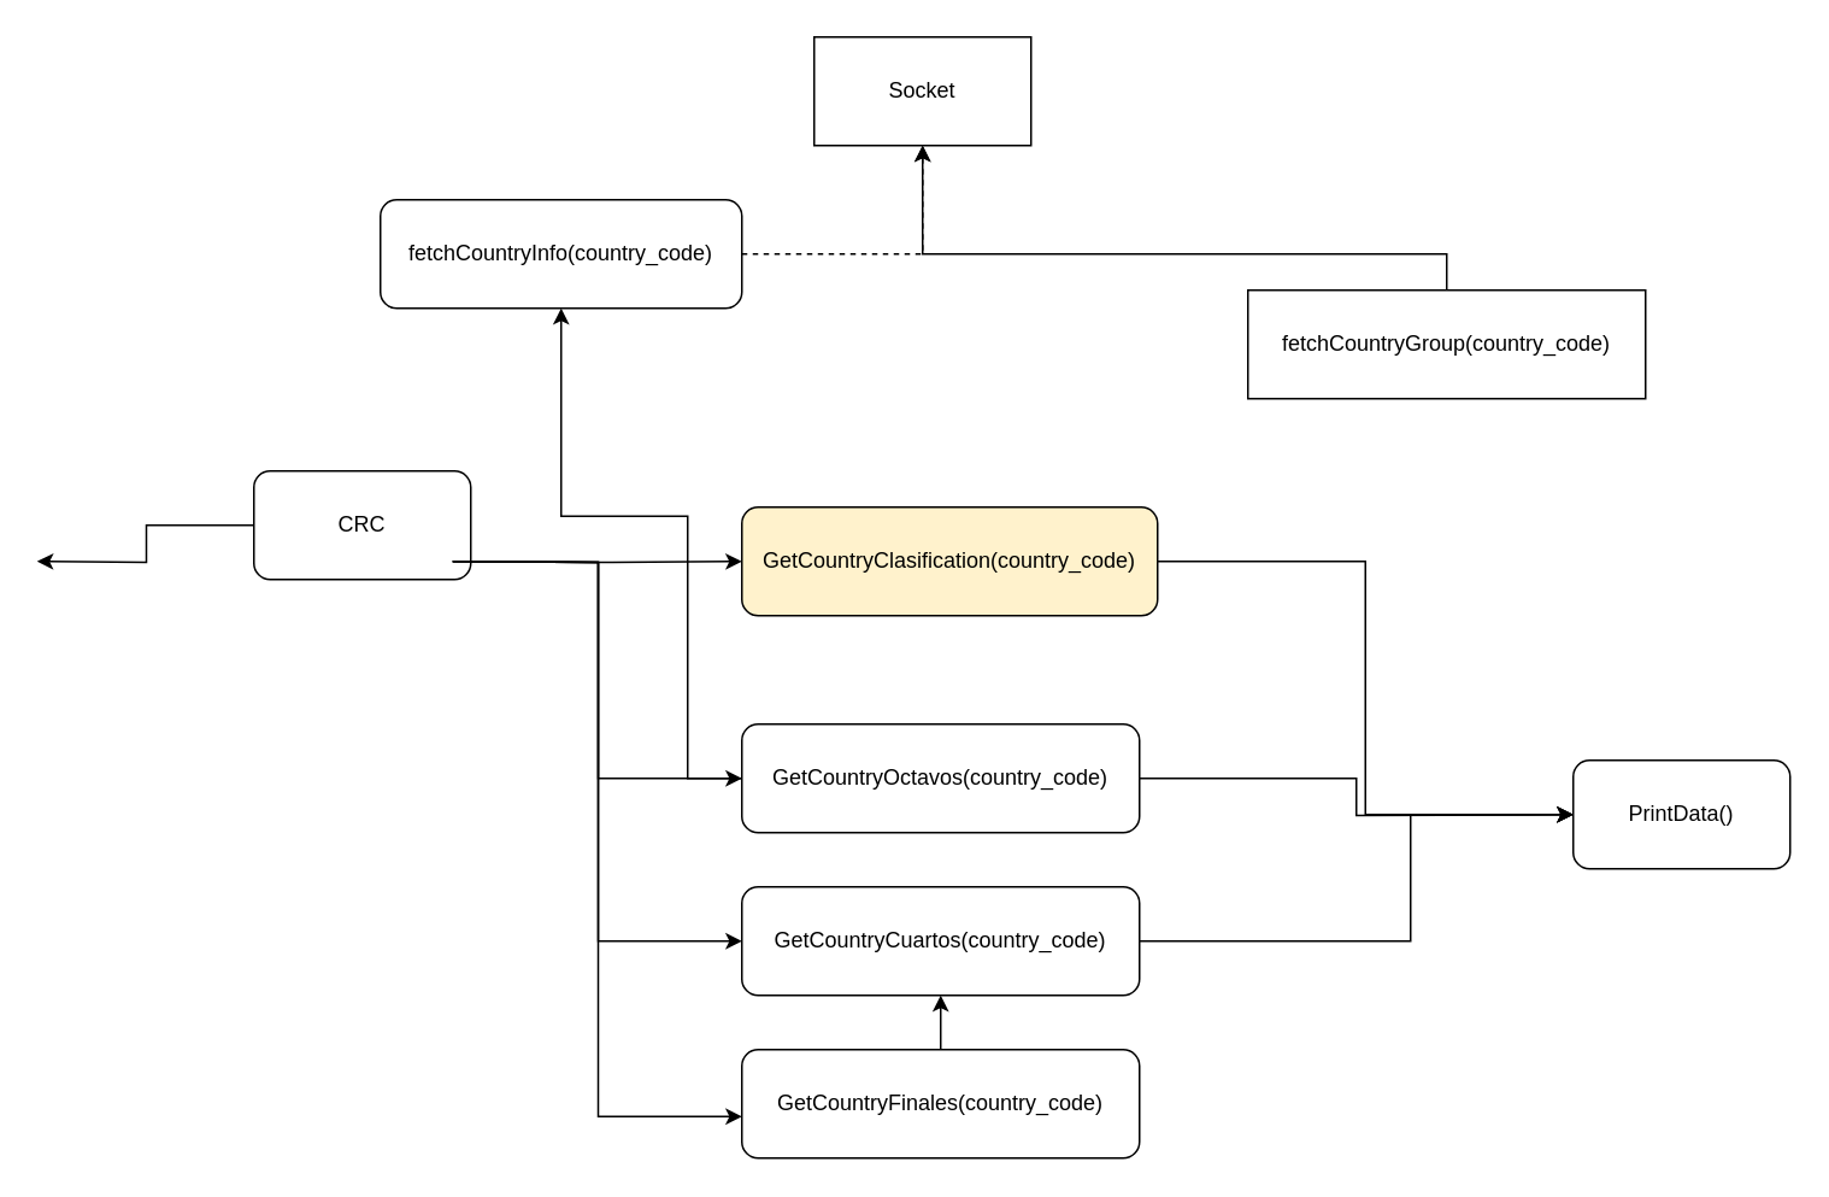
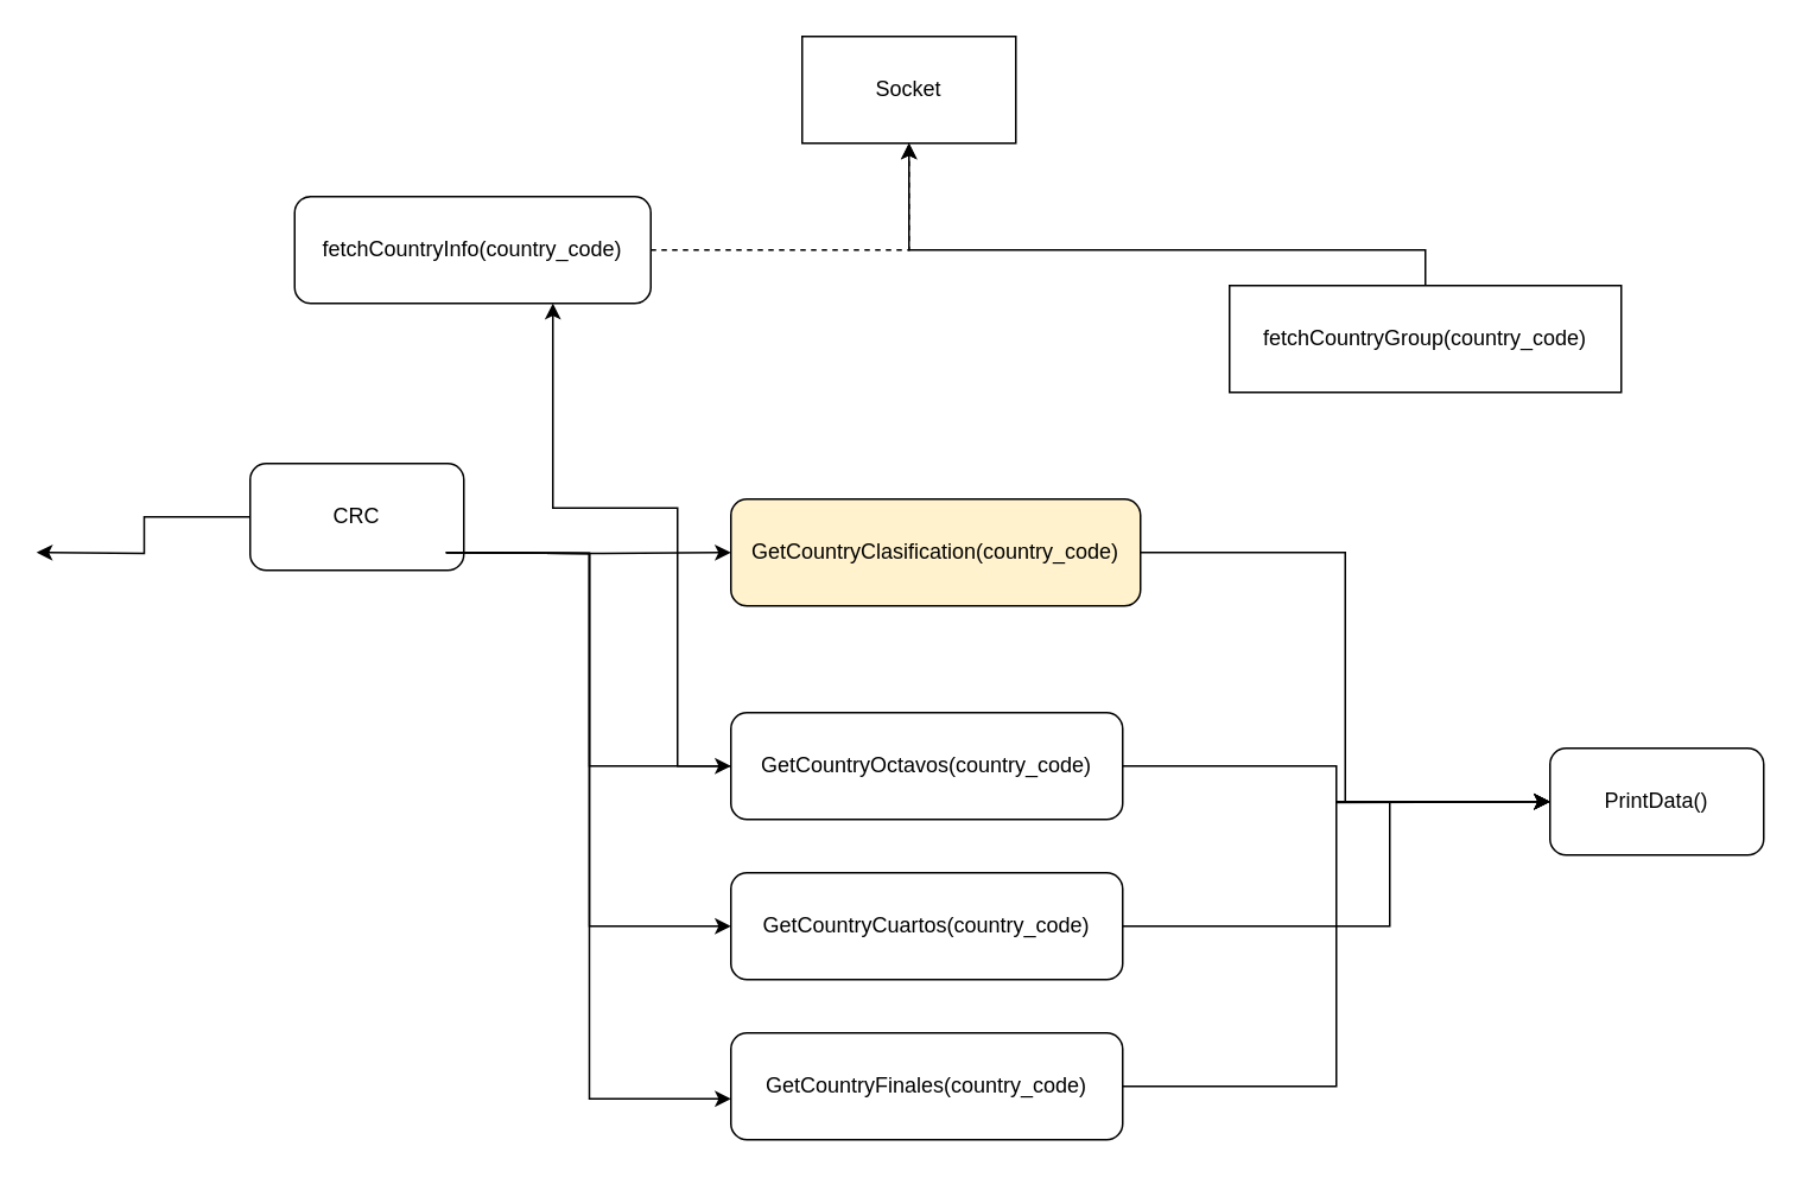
  <mxCell id="0" />
  <mxCell id="1" parent="0" />
  <mxCell id="2" style="edgeStyle=orthogonalEdgeStyle;rounded=0;orthogonalLoop=1;jettySize=auto;html=1;" edge="1" parent="1" source="3"><mxGeometry relative="1" as="geometry"><mxPoint x="20" y="310" as="targetPoint" /></mxGeometry></mxCell>
  <mxCell id="3" value="&lt;div&gt;CRC&lt;/div&gt;" style="rounded=1;whiteSpace=wrap;html=1;" vertex="1" parent="1"><mxGeometry x="140" y="260" width="120" height="60" as="geometry" /></mxCell>
  <mxCell id="4" style="edgeStyle=orthogonalEdgeStyle;rounded=0;orthogonalLoop=1;jettySize=auto;html=1;entryX=0;entryY=0.5;entryDx=0;entryDy=0;" edge="1" parent="1" target="13"><mxGeometry relative="1" as="geometry"><mxPoint x="250" y="310" as="sourcePoint" /></mxGeometry></mxCell>
  <mxCell id="5" style="edgeStyle=orthogonalEdgeStyle;rounded=0;orthogonalLoop=1;jettySize=auto;html=1;entryX=0;entryY=0.5;entryDx=0;entryDy=0;" edge="1" parent="1" target="16"><mxGeometry relative="1" as="geometry"><mxPoint x="250" y="310" as="sourcePoint" /></mxGeometry></mxCell>
  <mxCell id="6" style="edgeStyle=orthogonalEdgeStyle;rounded=0;orthogonalLoop=1;jettySize=auto;html=1;entryX=0;entryY=0.5;entryDx=0;entryDy=0;" edge="1" parent="1" target="18"><mxGeometry relative="1" as="geometry"><mxPoint x="250" y="310" as="sourcePoint" /></mxGeometry></mxCell>
  <mxCell id="7" style="edgeStyle=orthogonalEdgeStyle;rounded=0;orthogonalLoop=1;jettySize=auto;html=1;entryX=0;entryY=0.617;entryDx=0;entryDy=0;entryPerimeter=0;" edge="1" parent="1" target="20"><mxGeometry relative="1" as="geometry"><mxPoint x="250" y="310" as="sourcePoint" /></mxGeometry></mxCell>
  <mxCell id="8" style="edgeStyle=orthogonalEdgeStyle;rounded=0;orthogonalLoop=1;jettySize=auto;html=1;" edge="1" parent="1" source="9" target="22"><mxGeometry relative="1" as="geometry"><Array as="points"><mxPoint x="800" y="140" /><mxPoint x="510" y="140" /></Array></mxGeometry></mxCell>
  <mxCell id="9" value="fetchCountryGroup(country_code)" style="whiteSpace=wrap;html=1;rounded=0;" vertex="1" parent="1"><mxGeometry x="690" y="160" width="220" height="60" as="geometry" /></mxCell>
  <mxCell id="10" style="edgeStyle=orthogonalEdgeStyle;rounded=0;orthogonalLoop=1;jettySize=auto;html=1;dashed=1;" edge="1" parent="1" source="11" target="22"><mxGeometry relative="1" as="geometry" /></mxCell>
- <mxCell id="11" value="fetchCountryInfo(country_code)" style="rounded=1;whiteSpace=wrap;html=1;" vertex="1" parent="1"><mxGeometry x="210" y="110" width="200" height="60" as="geometry" /></mxCell>
+ <mxCell id="11" value="fetchCountryInfo(country_code)" style="rounded=1;whiteSpace=wrap;html=1;" vertex="1" parent="1"><mxGeometry x="165" y="110" width="200" height="60" as="geometry" /></mxCell>
  <mxCell id="12" style="edgeStyle=orthogonalEdgeStyle;rounded=0;orthogonalLoop=1;jettySize=auto;html=1;entryX=0;entryY=0.5;entryDx=0;entryDy=0;" edge="1" parent="1" source="13" target="21"><mxGeometry relative="1" as="geometry" /></mxCell>
  <mxCell id="13" value="GetCountryClasification(country_code)" style="rounded=1;whiteSpace=wrap;html=1;fillColor=#fff2cc;" vertex="1" parent="1"><mxGeometry x="410" y="280" width="230" height="60" as="geometry" /></mxCell>
  <mxCell id="14" style="edgeStyle=orthogonalEdgeStyle;rounded=0;orthogonalLoop=1;jettySize=auto;html=1;" edge="1" parent="1" source="16"><mxGeometry relative="1" as="geometry"><mxPoint x="870" y="450" as="targetPoint" /></mxGeometry></mxCell>
  <mxCell id="15" style="edgeStyle=orthogonalEdgeStyle;rounded=0;orthogonalLoop=1;jettySize=auto;html=1;" edge="1" parent="1" source="16" target="11"><mxGeometry relative="1" as="geometry"><Array as="points"><mxPoint x="380" y="430" /><mxPoint x="380" y="285" /><mxPoint x="310" y="285" /></Array></mxGeometry></mxCell>
  <mxCell id="16" value="GetCountryOctavos(country_code)" style="rounded=1;whiteSpace=wrap;html=1;" vertex="1" parent="1"><mxGeometry x="410" y="400" width="220" height="60" as="geometry" /></mxCell>
  <mxCell id="17" style="edgeStyle=orthogonalEdgeStyle;rounded=0;orthogonalLoop=1;jettySize=auto;html=1;" edge="1" parent="1" source="18"><mxGeometry relative="1" as="geometry"><mxPoint x="870" y="450" as="targetPoint" /><Array as="points"><mxPoint x="780" y="520" /><mxPoint x="780" y="450" /></Array></mxGeometry></mxCell>
  <mxCell id="18" value="GetCountryCuartos(country_code)" style="rounded=1;whiteSpace=wrap;html=1;" vertex="1" parent="1"><mxGeometry x="410" y="490" width="220" height="60" as="geometry" /></mxCell>
- <mxCell id="19" style="edgeStyle=orthogonalEdgeStyle;rounded=0;orthogonalLoop=1;jettySize=auto;html=1;" edge="1" parent="1" source="20" target="18"><mxGeometry relative="1" as="geometry" /></mxCell>
+ <mxCell id="19" style="edgeStyle=orthogonalEdgeStyle;rounded=0;orthogonalLoop=1;jettySize=auto;html=1;entryX=0;entryY=0.5;entryDx=0;entryDy=0;" edge="1" parent="1" source="20" target="21"><mxGeometry relative="1" as="geometry" /></mxCell>
  <mxCell id="20" value="GetCountryFinales(country_code)" style="rounded=1;whiteSpace=wrap;html=1;" vertex="1" parent="1"><mxGeometry x="410" y="580" width="220" height="60" as="geometry" /></mxCell>
  <mxCell id="21" value="PrintData()" style="rounded=1;whiteSpace=wrap;html=1;" vertex="1" parent="1"><mxGeometry x="870" y="420" width="120" height="60" as="geometry" /></mxCell>
  <mxCell id="22" value="Socket" style="rounded=0;whiteSpace=wrap;html=1;" vertex="1" parent="1"><mxGeometry x="450" y="20" width="120" height="60" as="geometry" /></mxCell>
